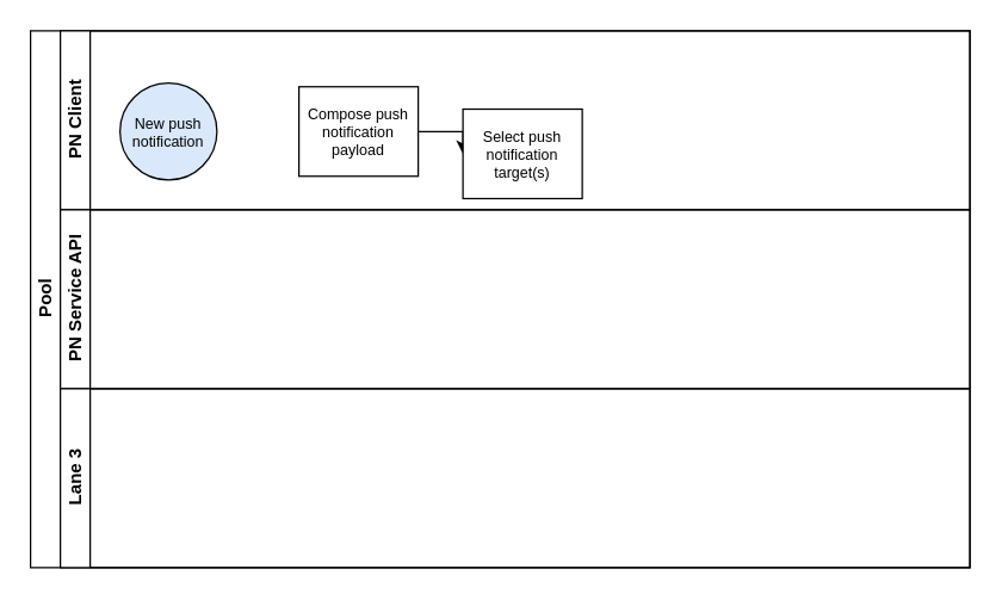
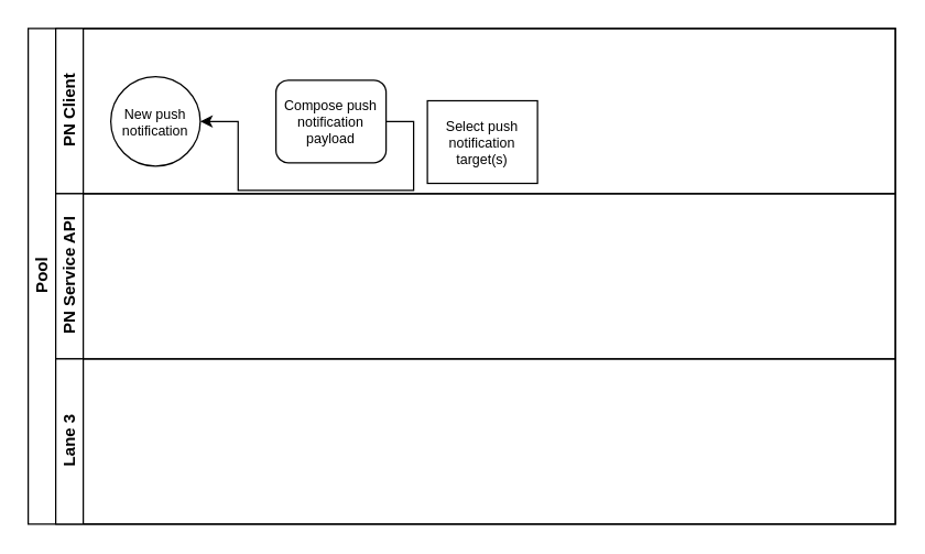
  <mxCell id="0" />
  <mxCell id="1" parent="0" />
  <mxCell id="2" value="Pool" style="swimlane;html=1;childLayout=stackLayout;resizeParent=1;resizeParentMax=0;horizontal=0;startSize=20;horizontalStack=0;" parent="1" vertex="1"><mxGeometry x="20" y="20" width="630" height="360" as="geometry" /></mxCell>
  <mxCell id="3" value="&lt;div&gt;PN Client&lt;/div&gt;" style="swimlane;html=1;startSize=20;horizontal=0;" parent="2" vertex="1"><mxGeometry x="20" width="610" height="120" as="geometry" /></mxCell>
- <mxCell id="4" value="New push notification" style="ellipse;whiteSpace=wrap;html=1;fontSize=10;rotation=0;fillColor=#dae8fc;" parent="3" vertex="1"><mxGeometry x="40" y="35" width="65" height="65" as="geometry" /></mxCell>
- <mxCell id="5" style="edgeStyle=orthogonalEdgeStyle;rounded=0;orthogonalLoop=1;jettySize=auto;html=1;exitX=1;exitY=0.5;exitDx=0;exitDy=0;entryX=0;entryY=0.5;entryDx=0;entryDy=0;" edge="1" parent="3" source="6" target="7"><mxGeometry relative="1" as="geometry" /></mxCell>
- <mxCell id="6" value="Compose push notification payload" style="rounded=0;whiteSpace=wrap;html=1;fontFamily=Helvetica;fontSize=10;fontColor=#000000;align=center;" parent="3" vertex="1"><mxGeometry x="160" y="37.5" width="80" height="60" as="geometry" /></mxCell>
+ <mxCell id="4" value="New push notification" style="ellipse;whiteSpace=wrap;html=1;fontSize=10;rotation=0;" parent="3" vertex="1"><mxGeometry x="40" y="35" width="65" height="65" as="geometry" /></mxCell>
+ <mxCell id="5" style="edgeStyle=orthogonalEdgeStyle;rounded=0;orthogonalLoop=1;jettySize=auto;html=1;exitX=1;exitY=0.5;exitDx=0;exitDy=0;" edge="1" parent="3" source="6" target="4"><mxGeometry relative="1" as="geometry" /></mxCell>
+ <mxCell id="6" value="Compose push notification payload" style="whiteSpace=wrap;html=1;fontFamily=Helvetica;fontSize=10;fontColor=#000000;align=center;rounded=1;" parent="3" vertex="1"><mxGeometry x="160" y="37.5" width="80" height="60" as="geometry" /></mxCell>
  <mxCell id="7" value="Select push notification target(s)" style="rounded=0;whiteSpace=wrap;html=1;fontFamily=Helvetica;fontSize=10;fontColor=#000000;align=center;" vertex="1" parent="3"><mxGeometry x="270" y="52.5" width="80" height="60" as="geometry" /></mxCell>
  <mxCell id="8" value="&lt;div&gt;PN Service API&lt;br&gt;&lt;/div&gt;" style="swimlane;html=1;startSize=20;horizontal=0;" parent="2" vertex="1"><mxGeometry x="20" y="120" width="610" height="120" as="geometry" /></mxCell>
  <mxCell id="9" value="Lane 3" style="swimlane;html=1;startSize=20;horizontal=0;" parent="2" vertex="1"><mxGeometry x="20" y="240" width="610" height="120" as="geometry" /></mxCell>
